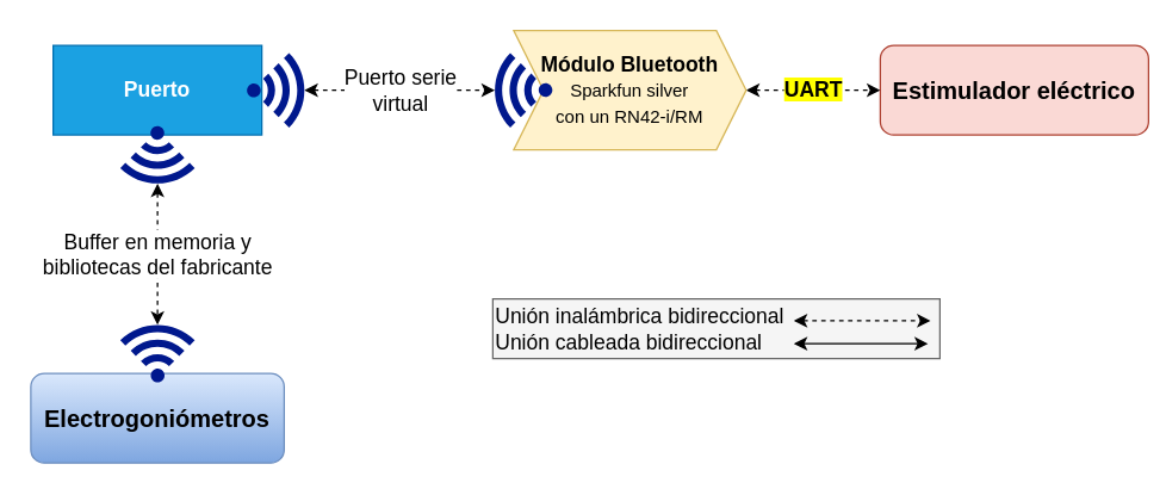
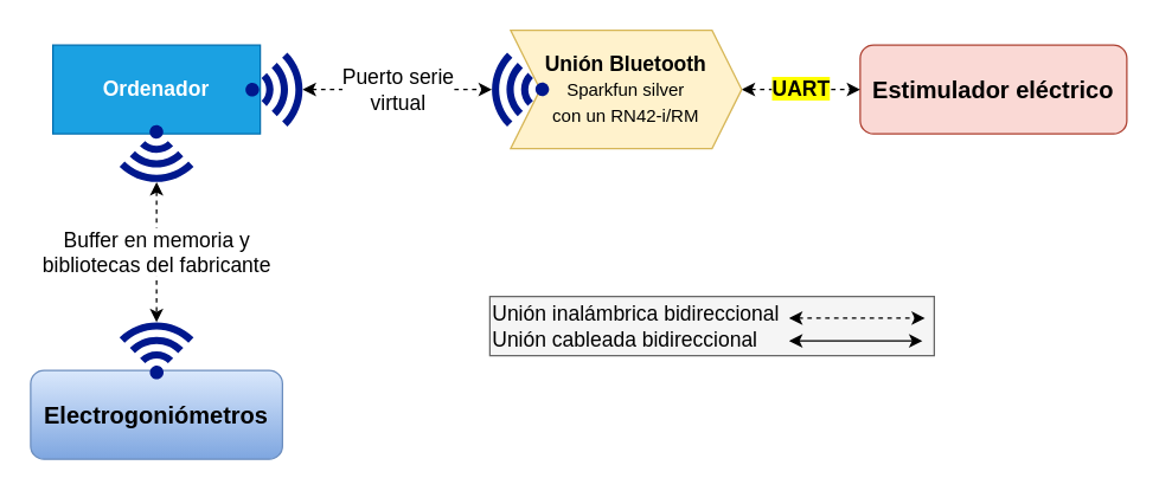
  <mxCell id="0" />
  <mxCell id="1" parent="0" />
- <mxCell id="2" value="&lt;b&gt;Puerto&lt;/b&gt;" style="rounded=0;whiteSpace=wrap;html=1;fillColor=#1ba1e2;strokeColor=#006EAF;fontColor=#ffffff;fontSize=14;" vertex="1" parent="1"><mxGeometry x="35" y="30" width="140" height="60" as="geometry" /></mxCell>
- <mxCell id="3" value="&lt;b&gt;&lt;font style=&quot;font-size: 16px&quot;&gt;Estimulador eléctrico&lt;/font&gt;&lt;/b&gt;" style="rounded=1;whiteSpace=wrap;html=1;fontSize=14;fillColor=#fad9d5;strokeColor=#ae4132;" vertex="1" parent="1"><mxGeometry x="590" y="30" width="180" height="60" as="geometry" /></mxCell>
+ <mxCell id="2" value="&lt;b&gt;Ordenador&lt;/b&gt;" style="rounded=0;whiteSpace=wrap;html=1;fillColor=#1ba1e2;strokeColor=#006EAF;fontColor=#ffffff;fontSize=14;" vertex="1" parent="1"><mxGeometry x="35" y="30" width="140" height="60" as="geometry" /></mxCell>
+ <mxCell id="3" value="&lt;b&gt;&lt;font style=&quot;font-size: 16px&quot;&gt;Estimulador eléctrico&lt;/font&gt;&lt;/b&gt;" style="rounded=1;whiteSpace=wrap;html=1;fontSize=14;fillColor=#fad9d5;strokeColor=#ae4132;" vertex="1" parent="1"><mxGeometry x="580" y="30" width="180" height="60" as="geometry" /></mxCell>
  <mxCell id="4" value="&lt;b&gt;&lt;font style=&quot;font-size: 16px&quot;&gt;Electrogoniómetros&lt;/font&gt;&lt;/b&gt;" style="rounded=1;whiteSpace=wrap;html=1;fontSize=14;gradientColor=#7ea6e0;fillColor=#dae8fc;strokeColor=#6c8ebf;" vertex="1" parent="1"><mxGeometry x="20" y="250" width="170" height="60" as="geometry" /></mxCell>
  <mxCell id="5" value="&lt;span style=&quot;background-color: rgb(255 , 255 , 0)&quot;&gt;UART&lt;/span&gt;" style="edgeStyle=orthogonalEdgeStyle;rounded=0;orthogonalLoop=1;jettySize=auto;html=1;entryX=0;entryY=0.5;entryDx=0;entryDy=0;fontSize=14;fontStyle=1;startArrow=classic;startFill=1;dashed=1;" edge="1" parent="1" source="6" target="3"><mxGeometry relative="1" as="geometry" /></mxCell>
- <mxCell id="6" value="&lt;b&gt;Módulo Bluetooth&lt;br&gt;&lt;/b&gt;&lt;font style=&quot;font-size: 12px&quot;&gt;Sparkfun silver &lt;br&gt;con un RN42-i/RM&lt;/font&gt;" style="shape=step;perimeter=stepPerimeter;whiteSpace=wrap;html=1;fixedSize=1;fontSize=14;fillColor=#fff2cc;strokeColor=#d6b656;" vertex="1" parent="1"><mxGeometry x="344" y="20" width="156" height="80" as="geometry" /></mxCell>
+ <mxCell id="6" value="&lt;b&gt;Unión Bluetooth&lt;br&gt;&lt;/b&gt;&lt;font style=&quot;font-size: 12px&quot;&gt;Sparkfun silver &lt;br&gt;con un RN42-i/RM&lt;/font&gt;" style="shape=step;perimeter=stepPerimeter;whiteSpace=wrap;html=1;fixedSize=1;fontSize=14;fillColor=#fff2cc;strokeColor=#d6b656;" vertex="1" parent="1"><mxGeometry x="344" y="20" width="156" height="80" as="geometry" /></mxCell>
  <mxCell id="7" value="Puerto serie &lt;br&gt;virtual" style="edgeStyle=orthogonalEdgeStyle;rounded=0;orthogonalLoop=1;jettySize=auto;html=1;entryX=0.92;entryY=0.5;entryDx=0;entryDy=0;entryPerimeter=0;dashed=1;startArrow=classic;startFill=1;fontSize=14;exitX=0.92;exitY=0.5;exitDx=0;exitDy=0;exitPerimeter=0;" edge="1" parent="1" source="8" target="11"><mxGeometry relative="1" as="geometry" /></mxCell>
  <mxCell id="8" value="" style="aspect=fixed;pointerEvents=1;shadow=0;dashed=0;html=1;strokeColor=none;labelPosition=center;verticalLabelPosition=bottom;verticalAlign=top;align=center;fillColor=#00188D;shape=mxgraph.mscae.enterprise.wireless_connection;fontSize=14;" vertex="1" parent="1"><mxGeometry x="165" y="35" width="42" height="50" as="geometry" /></mxCell>
  <mxCell id="9" value="Buffer en memoria y &lt;br&gt;bibliotecas del fabricante" style="edgeStyle=orthogonalEdgeStyle;rounded=0;orthogonalLoop=1;jettySize=auto;html=1;entryX=0.92;entryY=0.5;entryDx=0;entryDy=0;entryPerimeter=0;startArrow=classic;startFill=1;fontSize=14;dashed=1;exitX=0.92;exitY=0.5;exitDx=0;exitDy=0;exitPerimeter=0;" edge="1" parent="1" source="10" target="12"><mxGeometry relative="1" as="geometry" /></mxCell>
  <mxCell id="10" value="" style="aspect=fixed;pointerEvents=1;shadow=0;dashed=0;html=1;strokeColor=none;labelPosition=center;verticalLabelPosition=bottom;verticalAlign=top;align=center;fillColor=#00188D;shape=mxgraph.mscae.enterprise.wireless_connection;fontSize=14;rotation=90;" vertex="1" parent="1"><mxGeometry x="84" y="80" width="42" height="50" as="geometry" /></mxCell>
  <mxCell id="11" value="" style="aspect=fixed;pointerEvents=1;shadow=0;dashed=0;html=1;strokeColor=none;labelPosition=center;verticalLabelPosition=bottom;verticalAlign=top;align=center;fillColor=#00188D;shape=mxgraph.mscae.enterprise.wireless_connection;fontSize=14;rotation=-180;" vertex="1" parent="1"><mxGeometry x="328" y="35" width="42" height="50" as="geometry" /></mxCell>
  <mxCell id="12" value="" style="aspect=fixed;pointerEvents=1;shadow=0;dashed=0;html=1;strokeColor=none;labelPosition=center;verticalLabelPosition=bottom;verticalAlign=top;align=center;fillColor=#00188D;shape=mxgraph.mscae.enterprise.wireless_connection;fontSize=14;rotation=-90;" vertex="1" parent="1"><mxGeometry x="84" y="210" width="42" height="50" as="geometry" /></mxCell>
  <mxCell id="13" value="" style="group" vertex="1" connectable="0" parent="1"><mxGeometry x="330" y="200" width="300" height="40" as="geometry" /></mxCell>
  <mxCell id="14" value="" style="rounded=0;whiteSpace=wrap;html=1;fontSize=14;fillColor=#f5f5f5;strokeColor=#666666;fontColor=#333333;" vertex="1" parent="13"><mxGeometry width="300" height="40" as="geometry" /></mxCell>
  <mxCell id="15" value="" style="edgeStyle=orthogonalEdgeStyle;rounded=0;orthogonalLoop=1;jettySize=auto;html=1;fontSize=14;fontStyle=1;startArrow=classic;startFill=1;" edge="1" parent="13"><mxGeometry relative="1" as="geometry"><mxPoint x="202" y="30" as="sourcePoint" /><mxPoint x="292" y="30" as="targetPoint" /><Array as="points"><mxPoint x="252" y="30" /><mxPoint x="252" y="30" /></Array></mxGeometry></mxCell>
  <mxCell id="16" value="" style="edgeStyle=orthogonalEdgeStyle;rounded=0;orthogonalLoop=1;jettySize=auto;html=1;entryX=0.92;entryY=0.5;entryDx=0;entryDy=0;entryPerimeter=0;dashed=1;startArrow=classic;startFill=1;fontSize=14;" edge="1" parent="13"><mxGeometry relative="1" as="geometry"><mxPoint x="202" y="14.6" as="sourcePoint" /><mxPoint x="293.72" y="14.6" as="targetPoint" /></mxGeometry></mxCell>
  <mxCell id="17" value="Unión inalámbrica bidireccional&lt;br&gt;Unión cableada bidireccional" style="text;html=1;align=left;verticalAlign=middle;resizable=0;points=[];autosize=1;fontSize=14;" vertex="1" parent="13"><mxGeometry width="210" height="40" as="geometry" /></mxCell>
